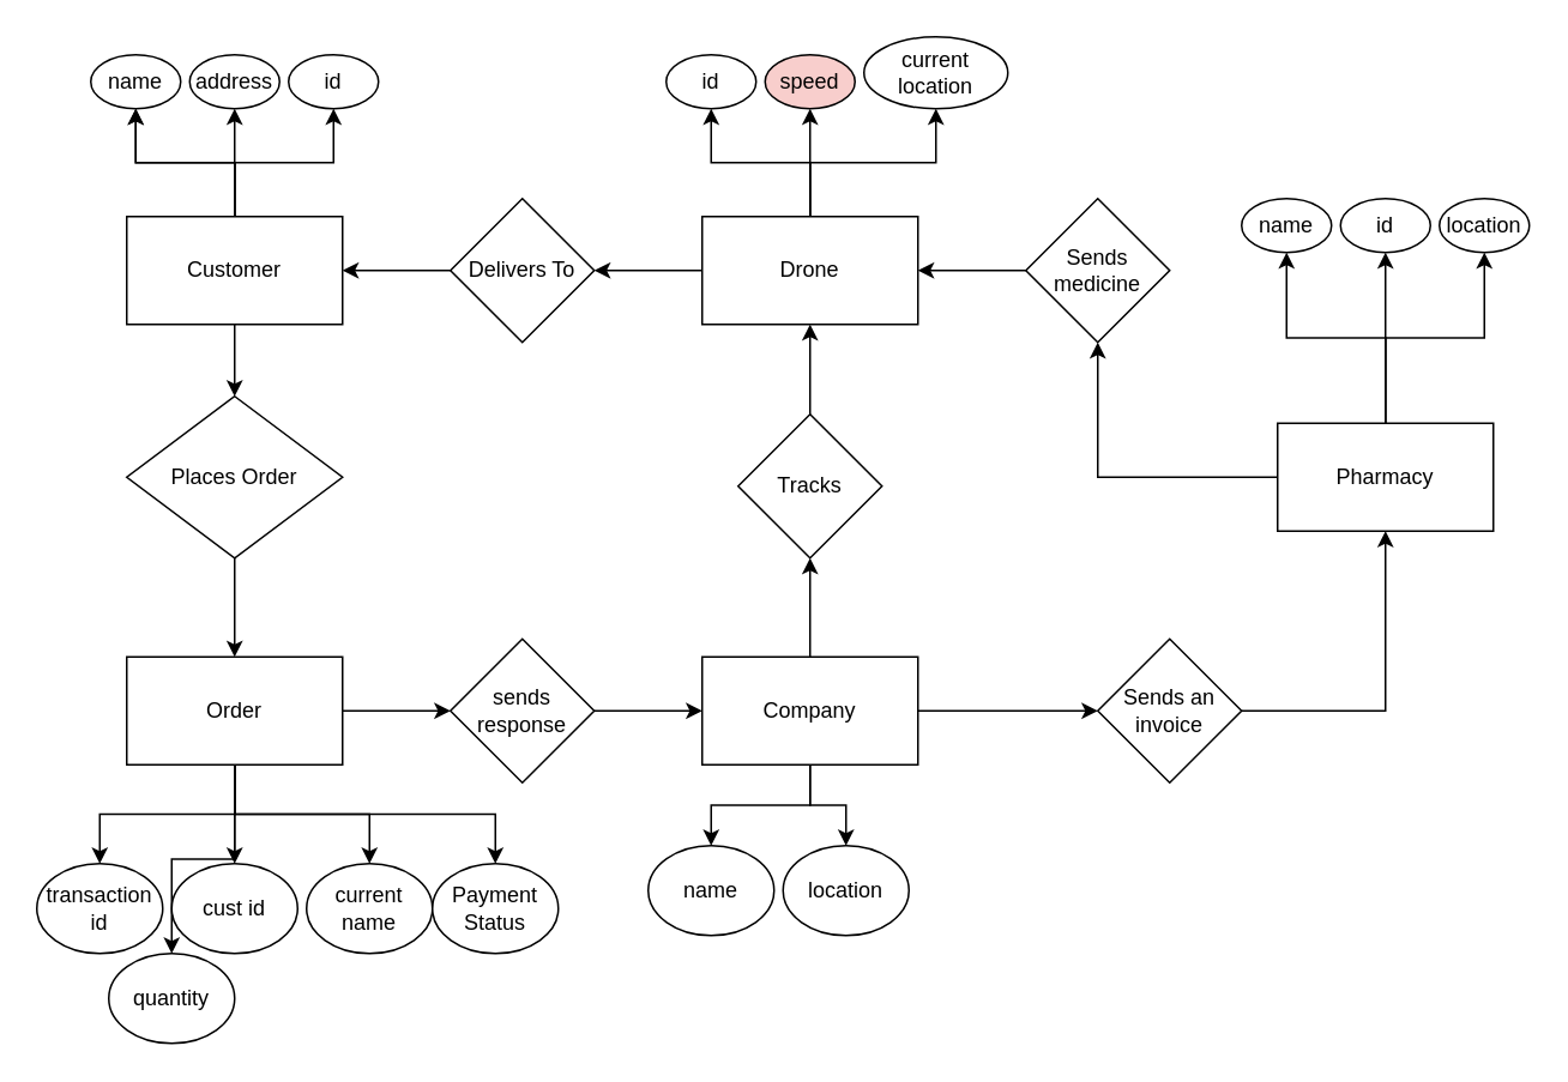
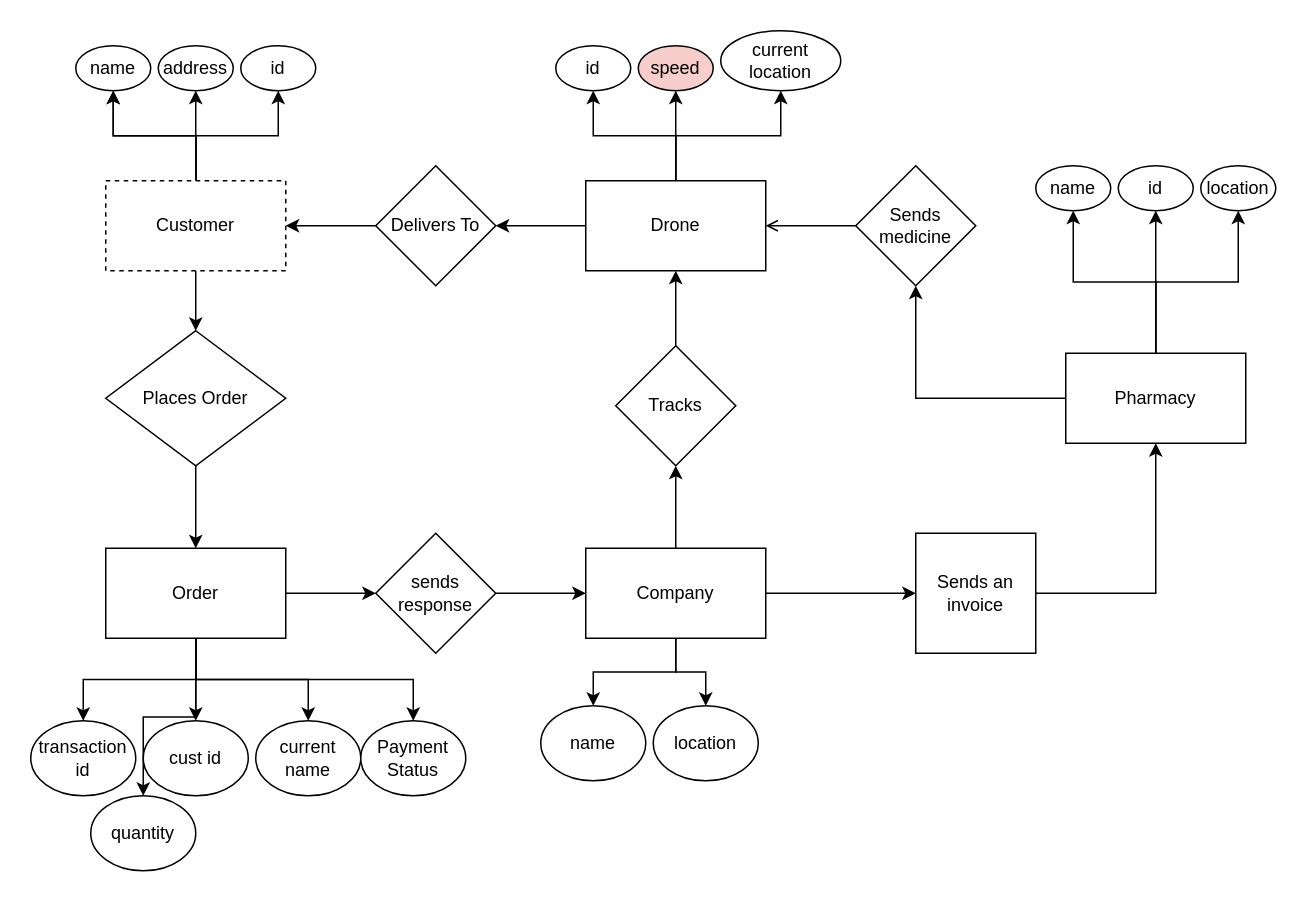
  <mxCell id="0" />
  <mxCell id="1" parent="0" />
  <mxCell id="2" value="" style="edgeStyle=orthogonalEdgeStyle;rounded=0;orthogonalLoop=1;jettySize=auto;html=1;" edge="1" parent="1" source="7" target="25"><mxGeometry relative="1" as="geometry" /></mxCell>
  <mxCell id="3" value="" style="edgeStyle=orthogonalEdgeStyle;rounded=0;orthogonalLoop=1;jettySize=auto;html=1;" edge="1" parent="1" source="7" target="34"><mxGeometry relative="1" as="geometry" /></mxCell>
  <mxCell id="4" value="" style="edgeStyle=orthogonalEdgeStyle;rounded=0;orthogonalLoop=1;jettySize=auto;html=1;" edge="1" parent="1" source="7" target="34"><mxGeometry relative="1" as="geometry" /></mxCell>
  <mxCell id="5" style="edgeStyle=orthogonalEdgeStyle;rounded=0;orthogonalLoop=1;jettySize=auto;html=1;entryX=0.5;entryY=1;entryDx=0;entryDy=0;" edge="1" parent="1" source="7" target="35"><mxGeometry relative="1" as="geometry" /></mxCell>
  <mxCell id="6" style="edgeStyle=orthogonalEdgeStyle;rounded=0;orthogonalLoop=1;jettySize=auto;html=1;entryX=0.5;entryY=1;entryDx=0;entryDy=0;" edge="1" parent="1" source="7" target="36"><mxGeometry relative="1" as="geometry" /></mxCell>
- <mxCell id="7" value="Customer" style="rounded=0;whiteSpace=wrap;html=1;" vertex="1" parent="1"><mxGeometry x="70" y="120" width="120" height="60" as="geometry" /></mxCell>
+ <mxCell id="7" value="Customer" style="rounded=0;whiteSpace=wrap;html=1;dashed=1;" vertex="1" parent="1"><mxGeometry x="70" y="120" width="120" height="60" as="geometry" /></mxCell>
  <mxCell id="8" value="" style="edgeStyle=orthogonalEdgeStyle;rounded=0;orthogonalLoop=1;jettySize=auto;html=1;" edge="1" parent="1" source="12" target="27"><mxGeometry relative="1" as="geometry" /></mxCell>
  <mxCell id="9" value="" style="edgeStyle=orthogonalEdgeStyle;rounded=0;orthogonalLoop=1;jettySize=auto;html=1;" edge="1" parent="1" source="12" target="33"><mxGeometry relative="1" as="geometry" /></mxCell>
  <mxCell id="10" style="edgeStyle=orthogonalEdgeStyle;rounded=0;orthogonalLoop=1;jettySize=auto;html=1;entryX=0.5;entryY=0;entryDx=0;entryDy=0;" edge="1" parent="1" source="12" target="57"><mxGeometry relative="1" as="geometry" /></mxCell>
  <mxCell id="11" style="edgeStyle=orthogonalEdgeStyle;rounded=0;orthogonalLoop=1;jettySize=auto;html=1;entryX=0.5;entryY=0;entryDx=0;entryDy=0;" edge="1" parent="1" source="12" target="56"><mxGeometry relative="1" as="geometry" /></mxCell>
  <mxCell id="12" value="Company" style="rounded=0;whiteSpace=wrap;html=1;" vertex="1" parent="1"><mxGeometry x="390" y="365" width="120" height="60" as="geometry" /></mxCell>
  <mxCell id="13" value="" style="edgeStyle=orthogonalEdgeStyle;rounded=0;orthogonalLoop=1;jettySize=auto;html=1;" edge="1" parent="1" source="17" target="29"><mxGeometry relative="1" as="geometry" /></mxCell>
  <mxCell id="14" style="edgeStyle=orthogonalEdgeStyle;rounded=0;orthogonalLoop=1;jettySize=auto;html=1;entryX=0.5;entryY=1;entryDx=0;entryDy=0;" edge="1" parent="1" source="17" target="37"><mxGeometry relative="1" as="geometry" /></mxCell>
  <mxCell id="15" style="edgeStyle=orthogonalEdgeStyle;rounded=0;orthogonalLoop=1;jettySize=auto;html=1;entryX=0.5;entryY=1;entryDx=0;entryDy=0;" edge="1" parent="1" source="17" target="38"><mxGeometry relative="1" as="geometry" /></mxCell>
  <mxCell id="16" style="edgeStyle=orthogonalEdgeStyle;rounded=0;orthogonalLoop=1;jettySize=auto;html=1;entryX=0.5;entryY=1;entryDx=0;entryDy=0;" edge="1" parent="1" source="17" target="39"><mxGeometry relative="1" as="geometry" /></mxCell>
  <mxCell id="17" value="Pharmacy" style="rounded=0;whiteSpace=wrap;html=1;" vertex="1" parent="1"><mxGeometry x="710" y="235" width="120" height="60" as="geometry" /></mxCell>
  <mxCell id="18" value="" style="edgeStyle=orthogonalEdgeStyle;rounded=0;orthogonalLoop=1;jettySize=auto;html=1;" edge="1" parent="1" source="22" target="31"><mxGeometry relative="1" as="geometry" /></mxCell>
  <mxCell id="19" style="edgeStyle=orthogonalEdgeStyle;rounded=0;orthogonalLoop=1;jettySize=auto;html=1;entryX=0.5;entryY=1;entryDx=0;entryDy=0;" edge="1" parent="1" source="22" target="40"><mxGeometry relative="1" as="geometry" /></mxCell>
  <mxCell id="20" style="edgeStyle=orthogonalEdgeStyle;rounded=0;orthogonalLoop=1;jettySize=auto;html=1;entryX=0.5;entryY=1;entryDx=0;entryDy=0;" edge="1" parent="1" source="22" target="49"><mxGeometry relative="1" as="geometry" /></mxCell>
  <mxCell id="21" style="edgeStyle=orthogonalEdgeStyle;rounded=0;orthogonalLoop=1;jettySize=auto;html=1;entryX=0.5;entryY=1;entryDx=0;entryDy=0;" edge="1" parent="1" source="22" target="50"><mxGeometry relative="1" as="geometry" /></mxCell>
  <mxCell id="22" value="Drone" style="rounded=0;whiteSpace=wrap;html=1;" vertex="1" parent="1"><mxGeometry x="390" y="120" width="120" height="60" as="geometry" /></mxCell>
  <mxCell id="23" style="edgeStyle=orthogonalEdgeStyle;rounded=0;orthogonalLoop=1;jettySize=auto;html=1;entryX=0;entryY=0.5;entryDx=0;entryDy=0;exitX=1;exitY=0.5;exitDx=0;exitDy=0;" edge="1" parent="1" source="48" target="12"><mxGeometry relative="1" as="geometry"><mxPoint x="310" y="395" as="sourcePoint" /></mxGeometry></mxCell>
  <mxCell id="24" value="" style="edgeStyle=orthogonalEdgeStyle;rounded=0;orthogonalLoop=1;jettySize=auto;html=1;" edge="1" parent="1" source="25" target="47"><mxGeometry relative="1" as="geometry" /></mxCell>
  <mxCell id="25" value="Places Order" style="rhombus;whiteSpace=wrap;html=1;rounded=0;" vertex="1" parent="1"><mxGeometry x="70" y="220" width="120" height="90" as="geometry" /></mxCell>
  <mxCell id="26" style="edgeStyle=orthogonalEdgeStyle;rounded=0;orthogonalLoop=1;jettySize=auto;html=1;" edge="1" parent="1" source="27" target="17"><mxGeometry relative="1" as="geometry" /></mxCell>
- <mxCell id="27" value="Sends an invoice" style="rhombus;whiteSpace=wrap;html=1;rounded=0;" vertex="1" parent="1"><mxGeometry x="610" y="355" width="80" height="80" as="geometry" /></mxCell>
- <mxCell id="28" style="edgeStyle=orthogonalEdgeStyle;rounded=0;orthogonalLoop=1;jettySize=auto;html=1;entryX=1;entryY=0.5;entryDx=0;entryDy=0;" edge="1" parent="1" source="29" target="22"><mxGeometry relative="1" as="geometry" /></mxCell>
+ <mxCell id="27" value="Sends an invoice" style="whiteSpace=wrap;html=1;rounded=0;" vertex="1" parent="1"><mxGeometry x="610" y="355" width="80" height="80" as="geometry" /></mxCell>
+ <mxCell id="28" style="edgeStyle=orthogonalEdgeStyle;rounded=0;orthogonalLoop=1;jettySize=auto;html=1;entryX=1;entryY=0.5;entryDx=0;entryDy=0;endArrow=open;" edge="1" parent="1" source="29" target="22"><mxGeometry relative="1" as="geometry" /></mxCell>
  <mxCell id="29" value="Sends medicine" style="rhombus;whiteSpace=wrap;html=1;rounded=0;" vertex="1" parent="1"><mxGeometry x="570" y="110" width="80" height="80" as="geometry" /></mxCell>
  <mxCell id="30" style="edgeStyle=orthogonalEdgeStyle;rounded=0;orthogonalLoop=1;jettySize=auto;html=1;" edge="1" parent="1" source="31" target="7"><mxGeometry relative="1" as="geometry" /></mxCell>
  <mxCell id="31" value="Delivers To" style="rhombus;whiteSpace=wrap;html=1;rounded=0;" vertex="1" parent="1"><mxGeometry x="250" y="110" width="80" height="80" as="geometry" /></mxCell>
  <mxCell id="32" style="edgeStyle=orthogonalEdgeStyle;rounded=0;orthogonalLoop=1;jettySize=auto;html=1;entryX=0.5;entryY=1;entryDx=0;entryDy=0;" edge="1" parent="1" source="33" target="22"><mxGeometry relative="1" as="geometry" /></mxCell>
  <mxCell id="33" value="Tracks" style="rhombus;whiteSpace=wrap;html=1;rounded=0;" vertex="1" parent="1"><mxGeometry x="410" y="230" width="80" height="80" as="geometry" /></mxCell>
  <mxCell id="34" value="name" style="ellipse;whiteSpace=wrap;html=1;rounded=0;" vertex="1" parent="1"><mxGeometry x="50" y="30" width="50" height="30" as="geometry" /></mxCell>
  <mxCell id="35" value="address" style="ellipse;whiteSpace=wrap;html=1;rounded=0;" vertex="1" parent="1"><mxGeometry x="105" y="30" width="50" height="30" as="geometry" /></mxCell>
  <mxCell id="36" value="id" style="ellipse;whiteSpace=wrap;html=1;rounded=0;" vertex="1" parent="1"><mxGeometry x="160" y="30" width="50" height="30" as="geometry" /></mxCell>
  <mxCell id="37" value="name" style="ellipse;whiteSpace=wrap;html=1;rounded=0;" vertex="1" parent="1"><mxGeometry x="690" y="110" width="50" height="30" as="geometry" /></mxCell>
  <mxCell id="38" value="id" style="ellipse;whiteSpace=wrap;html=1;rounded=0;" vertex="1" parent="1"><mxGeometry x="745" y="110" width="50" height="30" as="geometry" /></mxCell>
  <mxCell id="39" value="location" style="ellipse;whiteSpace=wrap;html=1;rounded=0;" vertex="1" parent="1"><mxGeometry x="800" y="110" width="50" height="30" as="geometry" /></mxCell>
  <mxCell id="40" value="id" style="ellipse;whiteSpace=wrap;html=1;rounded=0;" vertex="1" parent="1"><mxGeometry x="370" y="30" width="50" height="30" as="geometry" /></mxCell>
  <mxCell id="41" value="" style="edgeStyle=orthogonalEdgeStyle;rounded=0;orthogonalLoop=1;jettySize=auto;html=1;" edge="1" parent="1" source="47" target="48"><mxGeometry relative="1" as="geometry" /></mxCell>
  <mxCell id="42" style="edgeStyle=orthogonalEdgeStyle;rounded=0;orthogonalLoop=1;jettySize=auto;html=1;entryX=0.5;entryY=0;entryDx=0;entryDy=0;" edge="1" parent="1" source="47" target="51"><mxGeometry relative="1" as="geometry" /></mxCell>
  <mxCell id="43" style="edgeStyle=orthogonalEdgeStyle;rounded=0;orthogonalLoop=1;jettySize=auto;html=1;entryX=0.5;entryY=0;entryDx=0;entryDy=0;" edge="1" parent="1" source="47" target="52"><mxGeometry relative="1" as="geometry" /></mxCell>
  <mxCell id="44" style="edgeStyle=orthogonalEdgeStyle;rounded=0;orthogonalLoop=1;jettySize=auto;html=1;entryX=0.5;entryY=0;entryDx=0;entryDy=0;" edge="1" parent="1" source="47" target="53"><mxGeometry relative="1" as="geometry" /></mxCell>
  <mxCell id="45" style="edgeStyle=orthogonalEdgeStyle;rounded=0;orthogonalLoop=1;jettySize=auto;html=1;entryX=0.5;entryY=0;entryDx=0;entryDy=0;" edge="1" parent="1" source="47" target="54"><mxGeometry relative="1" as="geometry" /></mxCell>
  <mxCell id="46" style="edgeStyle=orthogonalEdgeStyle;rounded=0;orthogonalLoop=1;jettySize=auto;html=1;exitX=0.5;exitY=1;exitDx=0;exitDy=0;entryX=0.5;entryY=0;entryDx=0;entryDy=0;" edge="1" parent="1" source="47" target="55"><mxGeometry relative="1" as="geometry"><mxPoint x="280" y="480" as="targetPoint" /></mxGeometry></mxCell>
  <mxCell id="47" value="Order" style="whiteSpace=wrap;html=1;rounded=0;" vertex="1" parent="1"><mxGeometry x="70" y="365" width="120" height="60" as="geometry" /></mxCell>
  <mxCell id="48" value="sends response" style="rhombus;whiteSpace=wrap;html=1;rounded=0;" vertex="1" parent="1"><mxGeometry x="250" y="355" width="80" height="80" as="geometry" /></mxCell>
  <mxCell id="49" value="speed" style="ellipse;whiteSpace=wrap;html=1;rounded=0;fillColor=#f8cecc;" vertex="1" parent="1"><mxGeometry x="425" y="30" width="50" height="30" as="geometry" /></mxCell>
  <mxCell id="50" value="current location" style="ellipse;whiteSpace=wrap;html=1;rounded=0;" vertex="1" parent="1"><mxGeometry x="480" y="20" width="80" height="40" as="geometry" /></mxCell>
  <mxCell id="51" value="transaction id" style="ellipse;whiteSpace=wrap;html=1;rounded=0;" vertex="1" parent="1"><mxGeometry x="20" y="480" width="70" height="50" as="geometry" /></mxCell>
  <mxCell id="52" value="cust id" style="ellipse;whiteSpace=wrap;html=1;rounded=0;" vertex="1" parent="1"><mxGeometry x="95" y="480" width="70" height="50" as="geometry" /></mxCell>
  <mxCell id="53" value="current name" style="ellipse;whiteSpace=wrap;html=1;rounded=0;" vertex="1" parent="1"><mxGeometry x="170" y="480" width="70" height="50" as="geometry" /></mxCell>
  <mxCell id="54" value="quantity" style="ellipse;whiteSpace=wrap;html=1;rounded=0;" vertex="1" parent="1"><mxGeometry x="60" y="530" width="70" height="50" as="geometry" /></mxCell>
  <mxCell id="55" value="Payment Status" style="ellipse;whiteSpace=wrap;html=1;rounded=0;" vertex="1" parent="1"><mxGeometry x="240" y="480" width="70" height="50" as="geometry" /></mxCell>
  <mxCell id="56" value="name" style="ellipse;whiteSpace=wrap;html=1;rounded=0;" vertex="1" parent="1"><mxGeometry x="360" y="470" width="70" height="50" as="geometry" /></mxCell>
  <mxCell id="57" value="location" style="ellipse;whiteSpace=wrap;html=1;rounded=0;" vertex="1" parent="1"><mxGeometry x="435" y="470" width="70" height="50" as="geometry" /></mxCell>
